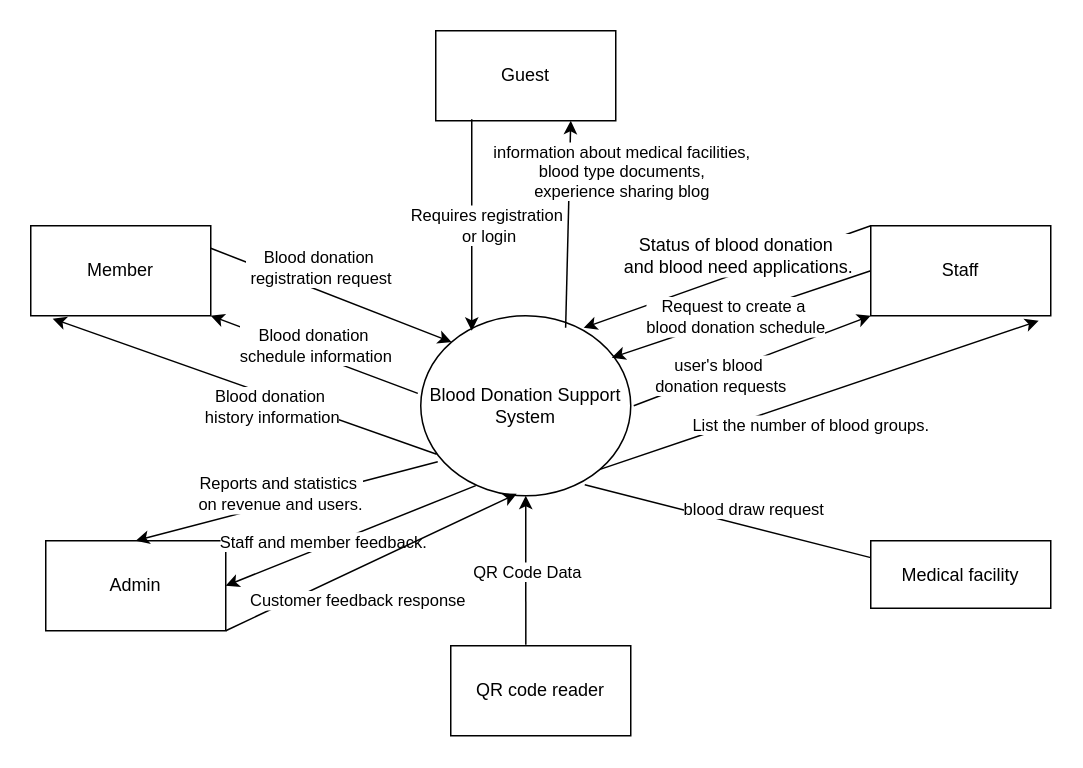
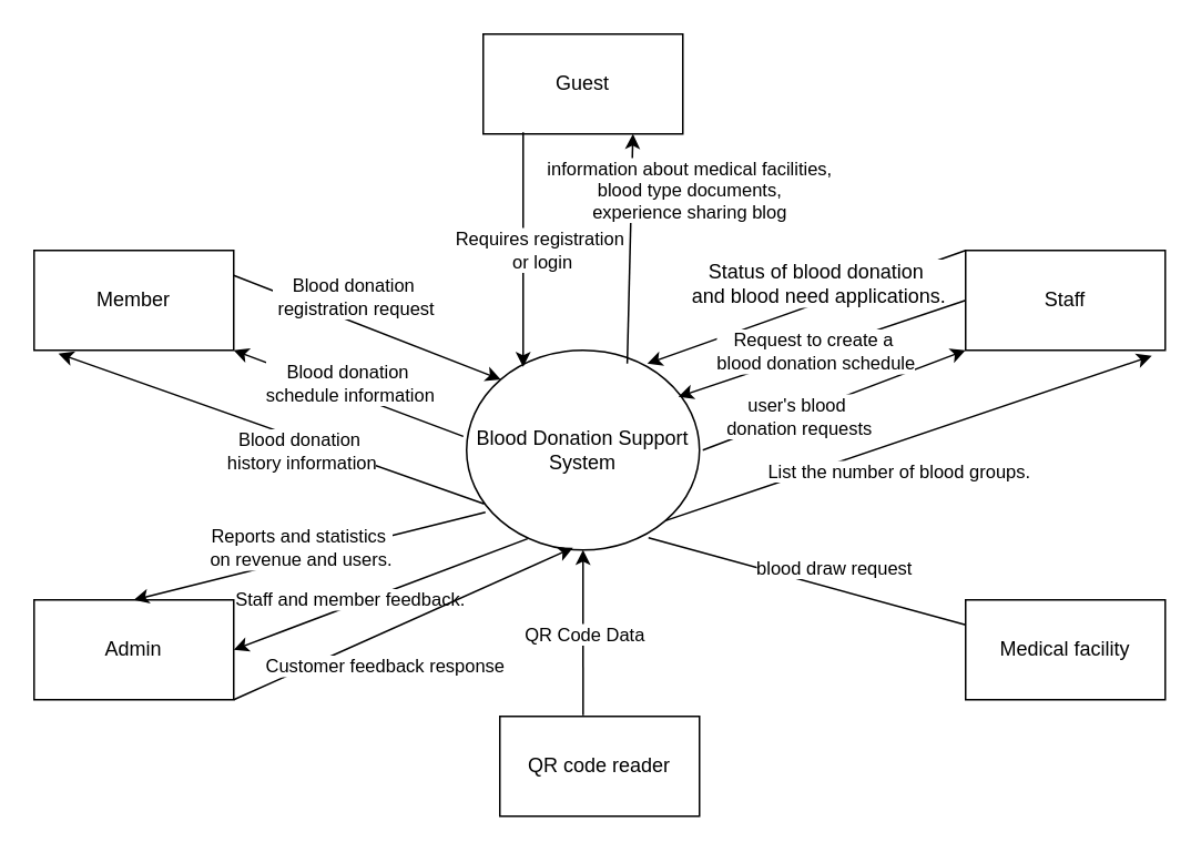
  <mxCell id="0" />
  <mxCell id="1" parent="0" />
  <mxCell id="2" value="&lt;div&gt;Blood Donation Support System&lt;/div&gt;" style="ellipse;whiteSpace=wrap;html=1;" parent="1" vertex="1"><mxGeometry x="280" y="210" width="140" height="120" as="geometry" /></mxCell>
  <mxCell id="3" value="Guest" style="rounded=0;whiteSpace=wrap;html=1;" parent="1" vertex="1"><mxGeometry x="290" y="20" width="120" height="60" as="geometry" /></mxCell>
  <mxCell id="4" value="Member" style="rounded=0;whiteSpace=wrap;html=1;" parent="1" vertex="1"><mxGeometry x="20" y="150" width="120" height="60" as="geometry" /></mxCell>
  <mxCell id="5" value="Staff" style="rounded=0;whiteSpace=wrap;html=1;" parent="1" vertex="1"><mxGeometry x="580" y="150" width="120" height="60" as="geometry" /></mxCell>
- <mxCell id="6" value="Admin" style="rounded=0;whiteSpace=wrap;html=1;" parent="1" vertex="1"><mxGeometry x="30" y="360" width="120" height="60" as="geometry" /></mxCell>
+ <mxCell id="6" value="Admin" style="rounded=0;whiteSpace=wrap;html=1;" parent="1" vertex="1"><mxGeometry x="20" y="360" width="120" height="60" as="geometry" /></mxCell>
  <mxCell id="7" value="QR code reader" style="rounded=0;whiteSpace=wrap;html=1;" parent="1" vertex="1"><mxGeometry x="300" y="430" width="120" height="60" as="geometry" /></mxCell>
- <mxCell id="8" value="Medical facility" style="rounded=0;whiteSpace=wrap;html=1;" parent="1" vertex="1"><mxGeometry x="580" y="360" width="120" height="45" as="geometry" /></mxCell>
+ <mxCell id="8" value="Medical facility" style="rounded=0;whiteSpace=wrap;html=1;" parent="1" vertex="1"><mxGeometry x="580" y="360" width="120" height="60" as="geometry" /></mxCell>
  <mxCell id="9" value="" style="endArrow=classic;html=1;rounded=0;entryX=0.75;entryY=1;entryDx=0;entryDy=0;exitX=0.69;exitY=0.067;exitDx=0;exitDy=0;exitPerimeter=0;" parent="1" source="2" target="3" edge="1"><mxGeometry width="50" height="50" relative="1" as="geometry"><mxPoint x="382" y="213.36" as="sourcePoint" /><mxPoint x="385.4" y="80" as="targetPoint" /></mxGeometry></mxCell>
  <mxCell id="10" value="&lt;div&gt;information about medical facilities,&lt;/div&gt;&lt;div&gt;blood type documents,&lt;/div&gt;&lt;div&gt;experience sharing blog&lt;/div&gt;" style="edgeLabel;html=1;align=center;verticalAlign=middle;resizable=0;points=[];" parent="9" vertex="1" connectable="0"><mxGeometry x="0.286" y="-3" relative="1" as="geometry"><mxPoint x="32" y="-16" as="offset" /></mxGeometry></mxCell>
  <mxCell id="11" value="" style="endArrow=classic;html=1;rounded=0;exitX=0.2;exitY=0.983;exitDx=0;exitDy=0;exitPerimeter=0;" parent="1" source="3" edge="1"><mxGeometry width="50" height="50" relative="1" as="geometry"><mxPoint x="350" y="300" as="sourcePoint" /><mxPoint x="314" y="220" as="targetPoint" /></mxGeometry></mxCell>
  <mxCell id="12" value="Requires registration&lt;div&gt;&amp;nbsp;or login&lt;/div&gt;" style="edgeLabel;html=1;align=center;verticalAlign=middle;resizable=0;points=[];" parent="11" vertex="1" connectable="0"><mxGeometry x="-0.658" y="2" relative="1" as="geometry"><mxPoint x="7" y="47" as="offset" /></mxGeometry></mxCell>
  <mxCell id="13" value="" style="endArrow=classic;html=1;rounded=0;exitX=1;exitY=0.25;exitDx=0;exitDy=0;entryX=0;entryY=0;entryDx=0;entryDy=0;" parent="1" source="4" target="2" edge="1"><mxGeometry width="50" height="50" relative="1" as="geometry"><mxPoint x="350" y="300" as="sourcePoint" /><mxPoint x="400" y="250" as="targetPoint" /></mxGeometry></mxCell>
  <mxCell id="14" value="Blood donation&lt;div&gt;&amp;nbsp;registration request&lt;/div&gt;" style="edgeLabel;html=1;align=center;verticalAlign=middle;resizable=0;points=[];" parent="13" vertex="1" connectable="0"><mxGeometry x="-0.344" y="2" relative="1" as="geometry"><mxPoint x="18" y="-6" as="offset" /></mxGeometry></mxCell>
  <mxCell id="15" value="" style="endArrow=classic;html=1;rounded=0;exitX=-0.014;exitY=0.431;exitDx=0;exitDy=0;exitPerimeter=0;entryX=1;entryY=1;entryDx=0;entryDy=0;" parent="1" source="2" target="4" edge="1"><mxGeometry width="50" height="50" relative="1" as="geometry"><mxPoint x="270" y="260" as="sourcePoint" /><mxPoint x="123" y="211" as="targetPoint" /></mxGeometry></mxCell>
  <mxCell id="16" value="Blood donation&amp;nbsp;&lt;div&gt;schedule information&lt;/div&gt;" style="edgeLabel;html=1;align=center;verticalAlign=middle;resizable=0;points=[];" parent="15" vertex="1" connectable="0"><mxGeometry x="0.088" y="-2" relative="1" as="geometry"><mxPoint x="6" y="-2" as="offset" /></mxGeometry></mxCell>
  <mxCell id="17" value="" style="endArrow=classic;html=1;rounded=0;exitX=0.076;exitY=0.769;exitDx=0;exitDy=0;exitPerimeter=0;entryX=0.122;entryY=1.033;entryDx=0;entryDy=0;entryPerimeter=0;" parent="1" source="2" target="4" edge="1"><mxGeometry width="50" height="50" relative="1" as="geometry"><mxPoint x="190" y="280" as="sourcePoint" /><mxPoint x="80" y="230" as="targetPoint" /></mxGeometry></mxCell>
  <mxCell id="18" value="Blood donation&amp;nbsp;&lt;div&gt;history information&lt;/div&gt;" style="edgeLabel;html=1;align=center;verticalAlign=middle;resizable=0;points=[];" parent="17" vertex="1" connectable="0"><mxGeometry x="0.171" y="2" relative="1" as="geometry"><mxPoint x="40" y="19" as="offset" /></mxGeometry></mxCell>
  <mxCell id="19" value="" style="endArrow=classic;html=1;rounded=0;entryX=0;entryY=1;entryDx=0;entryDy=0;" parent="1" target="5" edge="1"><mxGeometry width="50" height="50" relative="1" as="geometry"><mxPoint x="422" y="270" as="sourcePoint" /><mxPoint x="400" y="260" as="targetPoint" /></mxGeometry></mxCell>
  <mxCell id="20" value="" style="endArrow=classic;html=1;rounded=0;entryX=0.776;entryY=0.067;entryDx=0;entryDy=0;entryPerimeter=0;exitX=0;exitY=0;exitDx=0;exitDy=0;" parent="1" source="5" target="2" edge="1"><mxGeometry width="50" height="50" relative="1" as="geometry"><mxPoint x="570" y="150" as="sourcePoint" /><mxPoint x="400" y="260" as="targetPoint" /></mxGeometry></mxCell>
  <mxCell id="21" value="user's blood&amp;nbsp;&lt;div&gt;donation requests&lt;/div&gt;" style="edgeLabel;html=1;align=center;verticalAlign=middle;resizable=0;points=[];" parent="20" vertex="1" connectable="0"><mxGeometry x="-0.336" y="-3" relative="1" as="geometry"><mxPoint x="-36" y="80" as="offset" /></mxGeometry></mxCell>
  <mxCell id="22" value="&lt;span style=&quot;font-size: 12px;&quot;&gt;Status of blood donation&lt;/span&gt;&lt;div&gt;&lt;span style=&quot;font-size: 12px;&quot;&gt;&amp;nbsp;and blood need applications.&lt;/span&gt;&lt;/div&gt;" style="edgeLabel;html=1;align=center;verticalAlign=middle;resizable=0;points=[];" parent="20" vertex="1" connectable="0"><mxGeometry x="-0.331" relative="1" as="geometry"><mxPoint x="-26" y="-3" as="offset" /></mxGeometry></mxCell>
  <mxCell id="23" value="" style="endArrow=classic;html=1;rounded=0;exitX=0;exitY=0.5;exitDx=0;exitDy=0;entryX=0.91;entryY=0.233;entryDx=0;entryDy=0;entryPerimeter=0;" parent="1" source="5" target="2" edge="1"><mxGeometry width="50" height="50" relative="1" as="geometry"><mxPoint x="350" y="310" as="sourcePoint" /><mxPoint x="400" y="260" as="targetPoint" /></mxGeometry></mxCell>
  <mxCell id="24" value="Request to create a&amp;nbsp;&lt;div&gt;blood donation schedule&lt;/div&gt;" style="edgeLabel;html=1;align=center;verticalAlign=middle;resizable=0;points=[];" parent="23" vertex="1" connectable="0"><mxGeometry x="0.315" y="-2" relative="1" as="geometry"><mxPoint x="24" y="-6" as="offset" /></mxGeometry></mxCell>
  <mxCell id="25" value="" style="endArrow=classic;html=1;rounded=0;exitX=1;exitY=1;exitDx=0;exitDy=0;entryX=0.933;entryY=1.056;entryDx=0;entryDy=0;entryPerimeter=0;" parent="1" source="2" target="5" edge="1"><mxGeometry width="50" height="50" relative="1" as="geometry"><mxPoint x="430" y="310" as="sourcePoint" /><mxPoint x="690" y="260" as="targetPoint" /></mxGeometry></mxCell>
  <mxCell id="26" value="List the number of blood groups." style="edgeLabel;html=1;align=center;verticalAlign=middle;resizable=0;points=[];" parent="25" vertex="1" connectable="0"><mxGeometry x="-0.395" relative="1" as="geometry"><mxPoint x="52" as="offset" /></mxGeometry></mxCell>
  <mxCell id="27" value="" style="endArrow=none;html=1;rounded=0;exitX=0;exitY=0.25;exitDx=0;exitDy=0;entryX=0.781;entryY=0.939;entryDx=0;entryDy=0;entryPerimeter=0;" parent="1" source="8" target="2" edge="1"><mxGeometry width="50" height="50" relative="1" as="geometry"><mxPoint x="350" y="310" as="sourcePoint" /><mxPoint x="400" y="260" as="targetPoint" /></mxGeometry></mxCell>
  <mxCell id="28" value="blood draw request" style="edgeLabel;html=1;align=center;verticalAlign=middle;resizable=0;points=[];" parent="27" vertex="1" connectable="0"><mxGeometry x="-0.172" relative="1" as="geometry"><mxPoint y="-13" as="offset" /></mxGeometry></mxCell>
  <mxCell id="29" value="" style="endArrow=classic;html=1;rounded=0;exitX=0.417;exitY=-0.011;exitDx=0;exitDy=0;entryX=0.5;entryY=1;entryDx=0;entryDy=0;exitPerimeter=0;" parent="1" source="7" target="2" edge="1"><mxGeometry width="50" height="50" relative="1" as="geometry"><mxPoint x="350" y="310" as="sourcePoint" /><mxPoint x="400" y="260" as="targetPoint" /></mxGeometry></mxCell>
  <mxCell id="30" value="QR Code Data" style="edgeLabel;html=1;align=center;verticalAlign=middle;resizable=0;points=[];" parent="29" vertex="1" connectable="0"><mxGeometry x="0.046" y="3" relative="1" as="geometry"><mxPoint x="3" y="3" as="offset" /></mxGeometry></mxCell>
  <mxCell id="31" value="" style="endArrow=classic;html=1;rounded=0;exitX=0.081;exitY=0.811;exitDx=0;exitDy=0;entryX=0.5;entryY=0;entryDx=0;entryDy=0;exitPerimeter=0;" parent="1" source="2" target="6" edge="1"><mxGeometry width="50" height="50" relative="1" as="geometry"><mxPoint x="350" y="310" as="sourcePoint" /><mxPoint x="400" y="260" as="targetPoint" /></mxGeometry></mxCell>
  <mxCell id="32" value="Reports and statistics&lt;div&gt;&amp;nbsp;on revenue and users.&lt;/div&gt;" style="edgeLabel;html=1;align=center;verticalAlign=middle;resizable=0;points=[];" parent="31" vertex="1" connectable="0"><mxGeometry x="0.283" y="-4" relative="1" as="geometry"><mxPoint x="24" y="-9" as="offset" /></mxGeometry></mxCell>
  <mxCell id="33" value="" style="endArrow=classic;html=1;rounded=0;exitX=0.262;exitY=0.944;exitDx=0;exitDy=0;exitPerimeter=0;entryX=1;entryY=0.5;entryDx=0;entryDy=0;" parent="1" source="2" target="6" edge="1"><mxGeometry width="50" height="50" relative="1" as="geometry"><mxPoint x="350" y="310" as="sourcePoint" /><mxPoint x="400" y="260" as="targetPoint" /></mxGeometry></mxCell>
  <mxCell id="34" value="Staff and&amp;nbsp;&lt;span style=&quot;background-color: light-dark(#ffffff, var(--ge-dark-color, #121212)); color: light-dark(rgb(0, 0, 0), rgb(255, 255, 255));&quot;&gt;member feedback.&lt;/span&gt;" style="edgeLabel;html=1;align=center;verticalAlign=middle;resizable=0;points=[];" parent="33" vertex="1" connectable="0"><mxGeometry x="0.244" y="-2" relative="1" as="geometry"><mxPoint x="3" y="-3" as="offset" /></mxGeometry></mxCell>
  <mxCell id="35" value="" style="endArrow=classic;html=1;rounded=0;exitX=1;exitY=1;exitDx=0;exitDy=0;entryX=0.457;entryY=0.989;entryDx=0;entryDy=0;entryPerimeter=0;" parent="1" source="6" target="2" edge="1"><mxGeometry width="50" height="50" relative="1" as="geometry"><mxPoint x="350" y="310" as="sourcePoint" /><mxPoint x="400" y="260" as="targetPoint" /></mxGeometry></mxCell>
  <mxCell id="36" value="Customer feedback response" style="edgeLabel;html=1;align=center;verticalAlign=middle;resizable=0;points=[];" parent="35" vertex="1" connectable="0"><mxGeometry x="-0.359" y="3" relative="1" as="geometry"><mxPoint x="26" y="12" as="offset" /></mxGeometry></mxCell>
